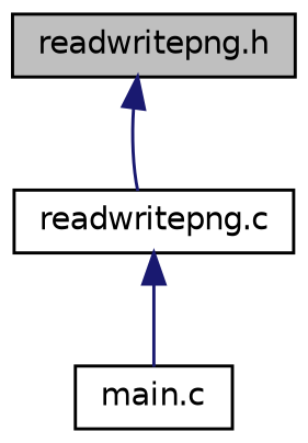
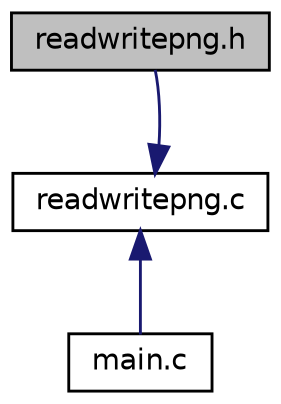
  digraph {
    node [color=black fillcolor=white fontname=Helvetica fontsize=10 shape=record style=filled]
    edge [color=midnightblue dir=back fontname=Helvetica fontsize=10 labelfontname=Helvetica labelfontsize=10 style=solid]
    n1 [fillcolor=grey75 fontcolor=black height=0.2 label="readwritepng.h" width=0.4]
    n2 [height=0.2 label="readwritepng.c" width=0.4]
    n3 [height=0.2 label="main.c" width=0.4]
-   n1 -> n2
+   n2 -> n1
    n2 -> n3
  }
